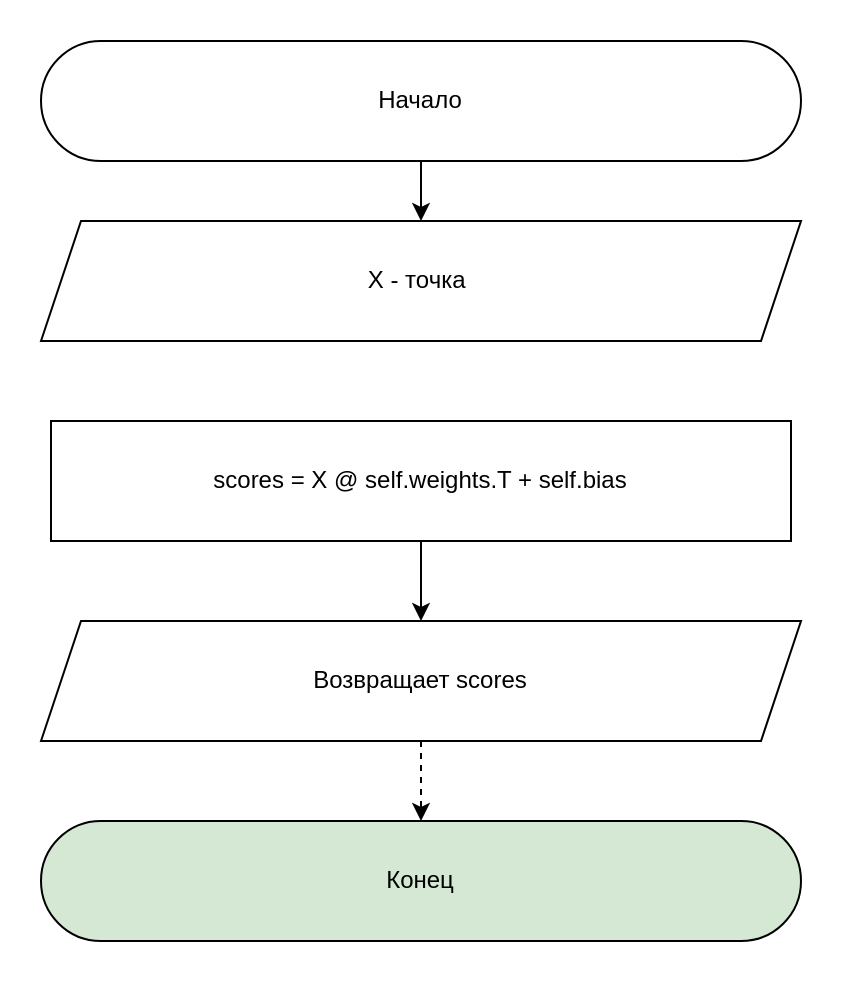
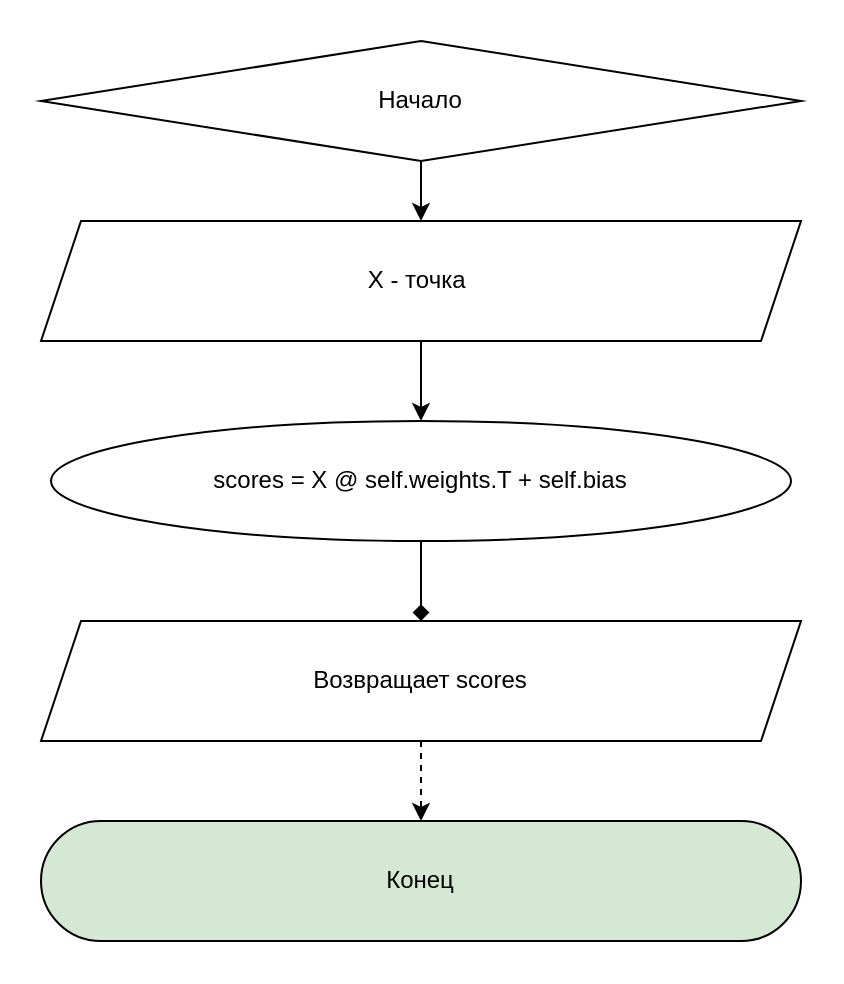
  <mxCell id="0" />
  <mxCell id="1" parent="0" />
  <mxCell id="2" style="edgeStyle=none;html=1;exitX=0.5;exitY=1;exitDx=0;exitDy=0;entryX=0.5;entryY=0;entryDx=0;entryDy=0;fontSize=24;" parent="1" source="3" edge="1"><mxGeometry relative="1" as="geometry"><mxPoint x="210" y="110" as="targetPoint" /></mxGeometry></mxCell>
- <mxCell id="3" value="Начало" style="rounded=1;whiteSpace=wrap;html=1;arcSize=50;" parent="1" vertex="1"><mxGeometry x="20" y="20" width="380" height="60" as="geometry" /></mxCell>
- <mxCell id="4" style="edgeStyle=none;html=1;exitX=0.5;exitY=1;exitDx=0;exitDy=0;entryX=0.5;entryY=0;entryDx=0;entryDy=0;" edge="1" parent="1" source="5" target="10"><mxGeometry relative="1" as="geometry" /></mxCell>
- <mxCell id="5" value="scores = X @ self.weights.T + self.bias" style="rounded=0;whiteSpace=wrap;html=1;" parent="1" vertex="1"><mxGeometry x="25" y="210" width="370" height="60" as="geometry" /></mxCell>
+ <mxCell id="3" value="Начало" style="rhombus;whiteSpace=wrap;html=1;arcSize=50;" parent="1" vertex="1"><mxGeometry x="20" y="20" width="380" height="60" as="geometry" /></mxCell>
+ <mxCell id="4" style="edgeStyle=none;html=1;exitX=0.5;exitY=1;exitDx=0;exitDy=0;entryX=0.5;entryY=0;entryDx=0;entryDy=0;endArrow=diamond;" edge="1" parent="1" source="5" target="10"><mxGeometry relative="1" as="geometry" /></mxCell>
+ <mxCell id="5" value="scores = X @ self.weights.T + self.bias" style="ellipse;whiteSpace=wrap;html=1;" parent="1" vertex="1"><mxGeometry x="25" y="210" width="370" height="60" as="geometry" /></mxCell>
  <mxCell id="6" value="Конец" style="rounded=1;whiteSpace=wrap;html=1;arcSize=50;fillColor=#d5e8d4;" parent="1" vertex="1"><mxGeometry x="20" y="410" width="380" height="60" as="geometry" /></mxCell>
+ <mxCell id="7" style="edgeStyle=none;html=1;exitX=0.5;exitY=1;exitDx=0;exitDy=0;entryX=0.5;entryY=0;entryDx=0;entryDy=0;" edge="1" parent="1" source="8" target="5"><mxGeometry relative="1" as="geometry" /></mxCell>
  <mxCell id="8" value="X - точка&amp;nbsp;" style="shape=parallelogram;perimeter=parallelogramPerimeter;whiteSpace=wrap;html=1;fixedSize=1;" vertex="1" parent="1"><mxGeometry x="20" y="110" width="380" height="60" as="geometry" /></mxCell>
  <mxCell id="9" style="edgeStyle=none;html=1;exitX=0.5;exitY=1;exitDx=0;exitDy=0;entryX=0.5;entryY=0;entryDx=0;entryDy=0;dashed=1;" edge="1" parent="1" source="10" target="6"><mxGeometry relative="1" as="geometry" /></mxCell>
  <mxCell id="10" value="Возвращает scores" style="shape=parallelogram;perimeter=parallelogramPerimeter;whiteSpace=wrap;html=1;fixedSize=1;" vertex="1" parent="1"><mxGeometry x="20" y="310" width="380" height="60" as="geometry" /></mxCell>
